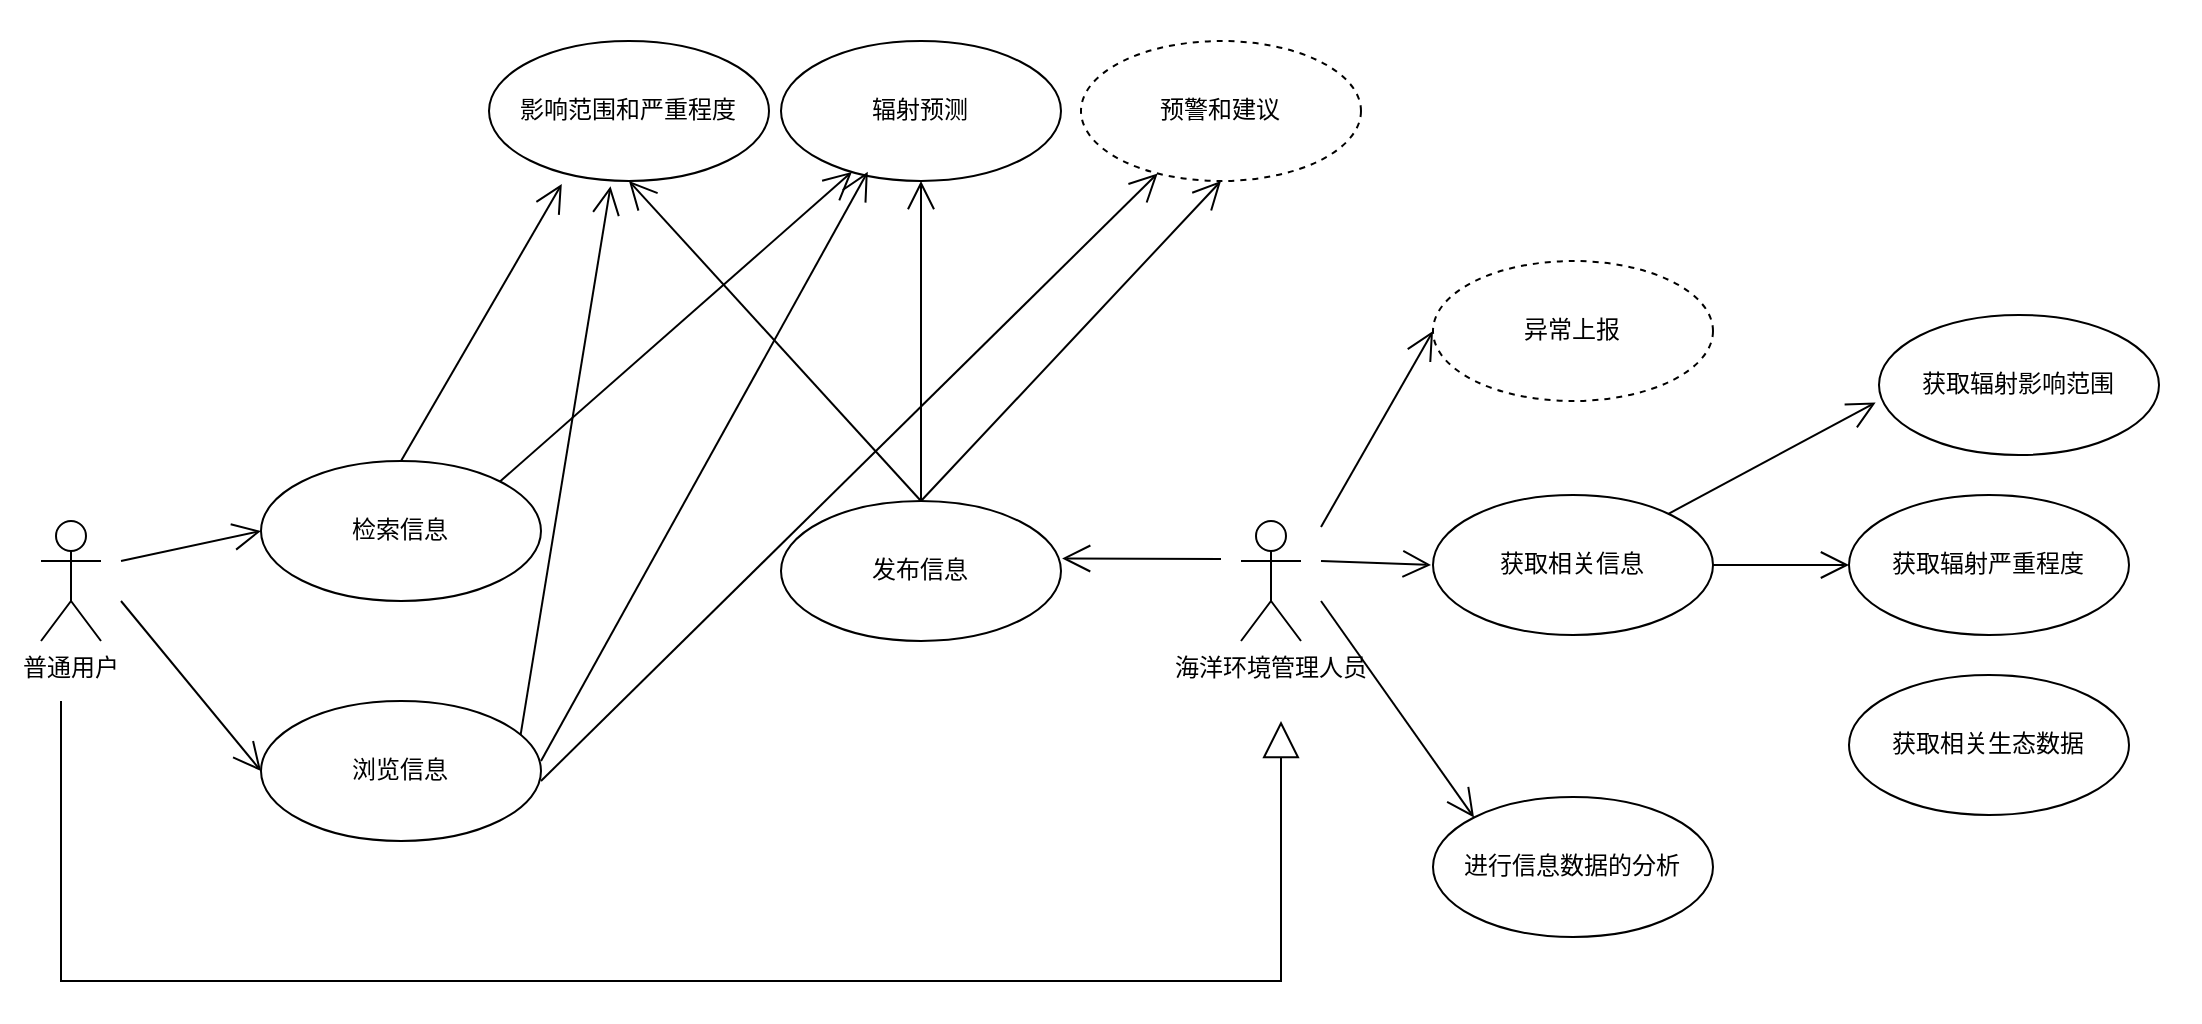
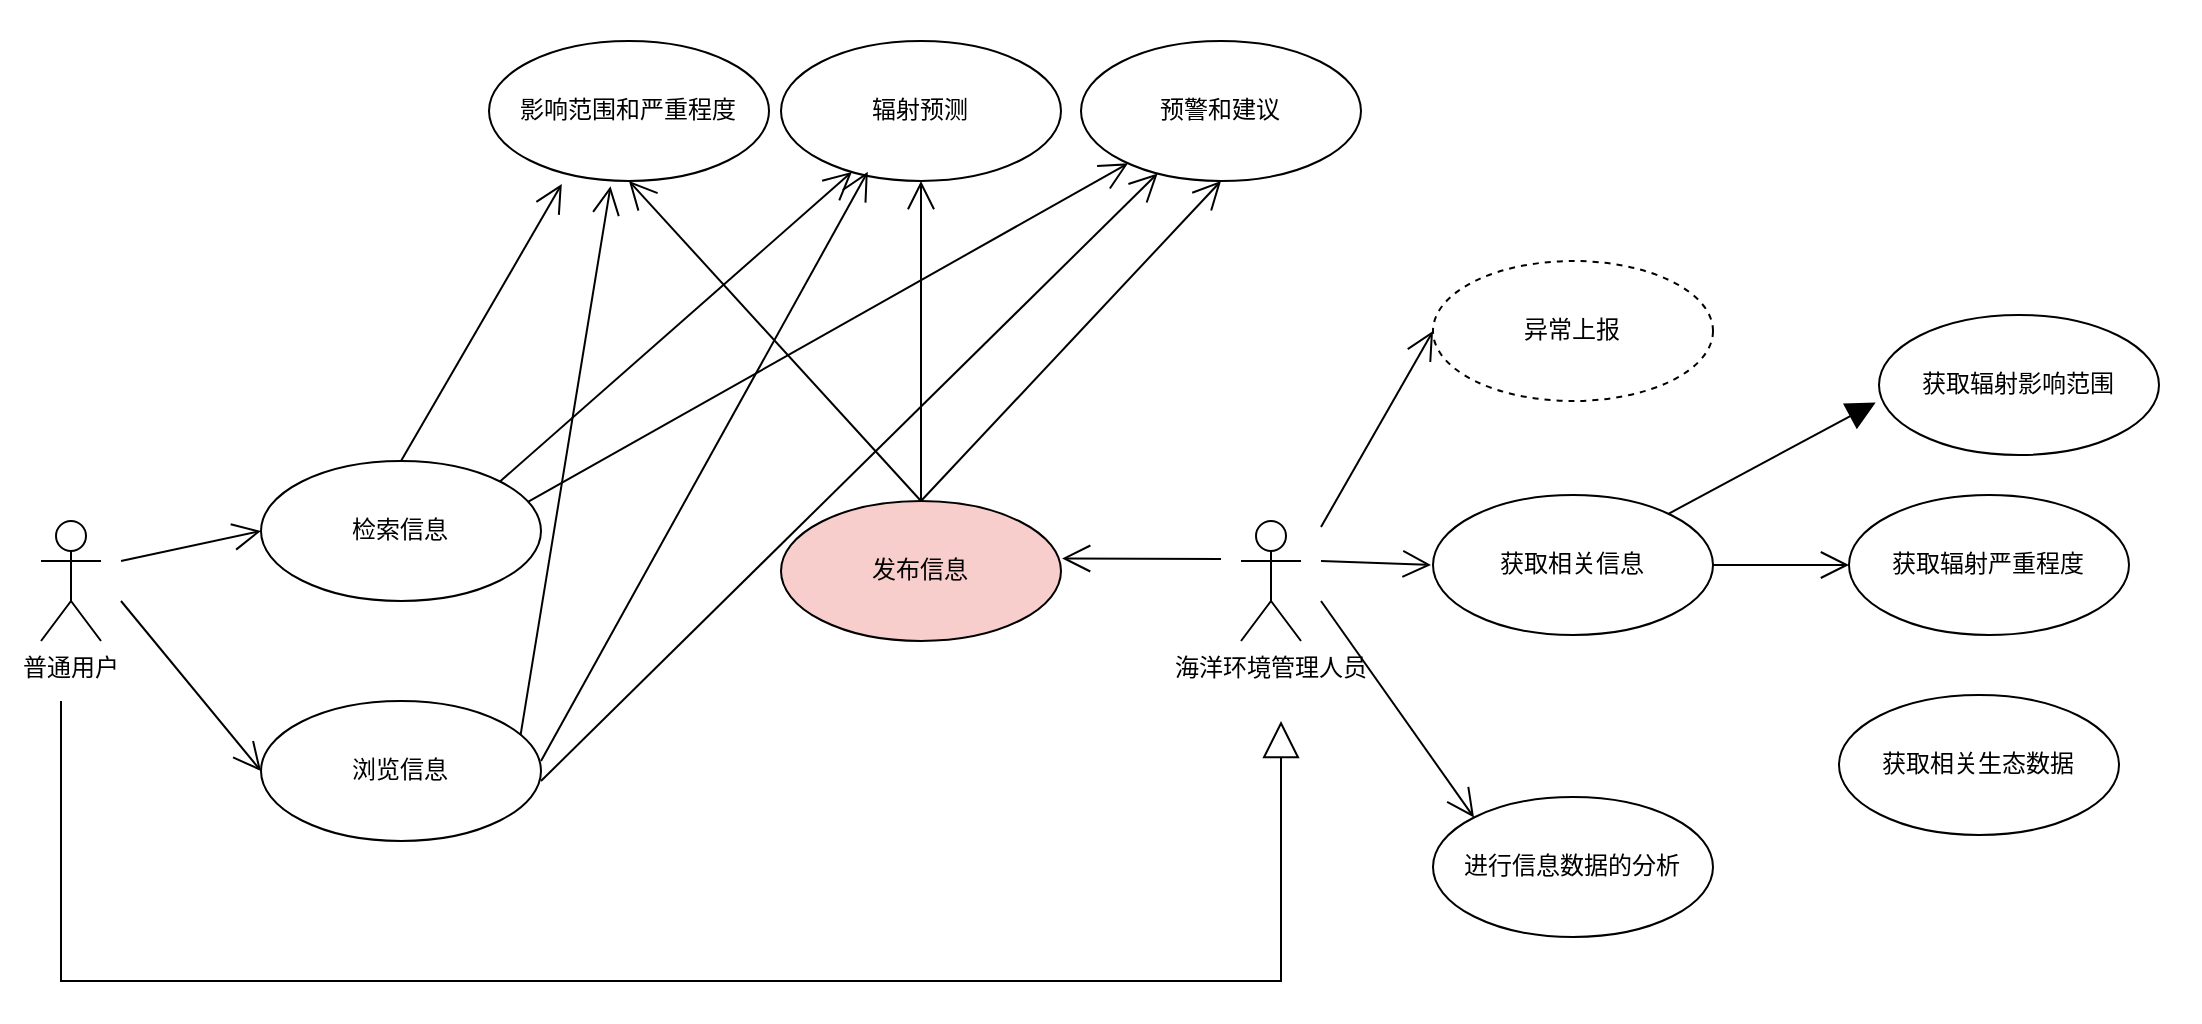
  <mxCell id="0" />
  <mxCell id="1" parent="0" />
  <mxCell id="2" value="普通用户" style="shape=umlActor;verticalLabelPosition=bottom;verticalAlign=top;html=1;" parent="1" vertex="1"><mxGeometry x="20" y="260" width="30" height="60" as="geometry" /></mxCell>
  <mxCell id="3" value="海洋环境管理人员" style="shape=umlActor;verticalLabelPosition=bottom;verticalAlign=top;html=1;" parent="1" vertex="1"><mxGeometry x="620" y="260" width="30" height="60" as="geometry" /></mxCell>
  <mxCell id="4" value="" style="endArrow=block;endSize=16;endFill=0;html=1;rounded=0;" parent="1" edge="1"><mxGeometry width="160" relative="1" as="geometry"><mxPoint x="30" y="350" as="sourcePoint" /><mxPoint x="640" y="360" as="targetPoint" /><Array as="points"><mxPoint x="30" y="490" /><mxPoint x="640" y="490" /></Array></mxGeometry></mxCell>
  <mxCell id="5" value="获取相关信息" style="ellipse;whiteSpace=wrap;html=1;" parent="1" vertex="1"><mxGeometry x="716" y="247" width="140" height="70" as="geometry" /></mxCell>
  <mxCell id="6" value="获取辐射影响范围" style="ellipse;whiteSpace=wrap;html=1;" parent="1" vertex="1"><mxGeometry x="939" y="157" width="140" height="70" as="geometry" /></mxCell>
  <mxCell id="7" value="获取辐射严重程度" style="ellipse;whiteSpace=wrap;html=1;" parent="1" vertex="1"><mxGeometry x="924" y="247" width="140" height="70" as="geometry" /></mxCell>
- <mxCell id="8" value="获取相关生态数据" style="ellipse;whiteSpace=wrap;html=1;" parent="1" vertex="1"><mxGeometry x="924" y="337" width="140" height="70" as="geometry" /></mxCell>
- <mxCell id="9" value="发布信息" style="ellipse;whiteSpace=wrap;html=1;" parent="1" vertex="1"><mxGeometry x="390" y="250" width="140" height="70" as="geometry" /></mxCell>
+ <mxCell id="8" value="获取相关生态数据" style="ellipse;whiteSpace=wrap;html=1;" parent="1" vertex="1"><mxGeometry x="919" y="347" width="140" height="70" as="geometry" /></mxCell>
+ <mxCell id="9" value="发布信息" style="ellipse;whiteSpace=wrap;html=1;fillColor=#f8cecc;" parent="1" vertex="1"><mxGeometry x="390" y="250" width="140" height="70" as="geometry" /></mxCell>
  <mxCell id="10" value="" style="endArrow=open;endFill=1;endSize=12;html=1;rounded=0;" parent="1" edge="1"><mxGeometry width="160" relative="1" as="geometry"><mxPoint x="660" y="280" as="sourcePoint" /><mxPoint x="715" y="282" as="targetPoint" /></mxGeometry></mxCell>
- <mxCell id="11" value="" style="endArrow=open;endFill=1;endSize=12;html=1;rounded=0;entryX=-0.012;entryY=0.625;entryDx=0;entryDy=0;entryPerimeter=0;" parent="1" source="5" target="6" edge="1"><mxGeometry width="160" relative="1" as="geometry"><mxPoint x="920" y="285" as="sourcePoint" /><mxPoint x="1080" y="285" as="targetPoint" /></mxGeometry></mxCell>
+ <mxCell id="11" value="" style="endArrow=block;endFill=1;endSize=12;html=1;rounded=0;entryX=-0.012;entryY=0.625;entryDx=0;entryDy=0;entryPerimeter=0;" parent="1" source="5" target="6" edge="1"><mxGeometry width="160" relative="1" as="geometry"><mxPoint x="920" y="285" as="sourcePoint" /><mxPoint x="1080" y="285" as="targetPoint" /></mxGeometry></mxCell>
  <mxCell id="12" value="" style="endArrow=open;endFill=1;endSize=12;html=1;rounded=0;entryX=0;entryY=0.5;entryDx=0;entryDy=0;exitX=1;exitY=0.5;exitDx=0;exitDy=0;" parent="1" source="5" target="7" edge="1"><mxGeometry width="160" relative="1" as="geometry"><mxPoint x="920" y="290" as="sourcePoint" /><mxPoint x="1010" y="290" as="targetPoint" /></mxGeometry></mxCell>
  <mxCell id="13" value="影响范围和严重程度" style="ellipse;whiteSpace=wrap;html=1;" parent="1" vertex="1"><mxGeometry x="244" y="20" width="140" height="70" as="geometry" /></mxCell>
  <mxCell id="14" value="辐射预测" style="ellipse;whiteSpace=wrap;html=1;" parent="1" vertex="1"><mxGeometry x="390" y="20" width="140" height="70" as="geometry" /></mxCell>
- <mxCell id="15" value="预警和建议" style="ellipse;whiteSpace=wrap;html=1;dashed=1;" parent="1" vertex="1"><mxGeometry x="540" y="20" width="140" height="70" as="geometry" /></mxCell>
+ <mxCell id="15" value="预警和建议" style="ellipse;whiteSpace=wrap;html=1;" parent="1" vertex="1"><mxGeometry x="540" y="20" width="140" height="70" as="geometry" /></mxCell>
  <mxCell id="16" value="" style="endArrow=open;endFill=1;endSize=12;html=1;rounded=0;entryX=1.004;entryY=0.41;entryDx=0;entryDy=0;entryPerimeter=0;" parent="1" target="9" edge="1"><mxGeometry width="160" relative="1" as="geometry"><mxPoint x="610" y="279" as="sourcePoint" /><mxPoint x="780" y="280" as="targetPoint" /></mxGeometry></mxCell>
  <mxCell id="17" value="" style="endArrow=open;endFill=1;endSize=12;html=1;rounded=0;entryX=0.5;entryY=1;entryDx=0;entryDy=0;" parent="1" target="14" edge="1"><mxGeometry width="160" relative="1" as="geometry"><mxPoint x="460" y="250" as="sourcePoint" /><mxPoint x="620" y="250" as="targetPoint" /></mxGeometry></mxCell>
  <mxCell id="18" value="" style="endArrow=open;endFill=1;endSize=12;html=1;rounded=0;entryX=0.5;entryY=1;entryDx=0;entryDy=0;" parent="1" target="15" edge="1"><mxGeometry width="160" relative="1" as="geometry"><mxPoint x="460" y="250" as="sourcePoint" /><mxPoint x="620" y="250" as="targetPoint" /></mxGeometry></mxCell>
  <mxCell id="19" value="" style="endArrow=open;endFill=1;endSize=12;html=1;rounded=0;entryX=0.5;entryY=1;entryDx=0;entryDy=0;" parent="1" target="13" edge="1"><mxGeometry width="160" relative="1" as="geometry"><mxPoint x="460" y="250" as="sourcePoint" /><mxPoint x="620" y="250" as="targetPoint" /></mxGeometry></mxCell>
  <mxCell id="20" value="进行信息数据的分析" style="ellipse;whiteSpace=wrap;html=1;" parent="1" vertex="1"><mxGeometry x="716" y="398" width="140" height="70" as="geometry" /></mxCell>
  <mxCell id="21" value="" style="endArrow=open;endFill=1;endSize=12;html=1;rounded=0;entryX=0;entryY=0;entryDx=0;entryDy=0;" parent="1" target="20" edge="1"><mxGeometry width="160" relative="1" as="geometry"><mxPoint x="660" y="300" as="sourcePoint" /><mxPoint x="820" y="300" as="targetPoint" /></mxGeometry></mxCell>
  <mxCell id="22" value="浏览信息" style="ellipse;whiteSpace=wrap;html=1;" parent="1" vertex="1"><mxGeometry x="130" y="350" width="140" height="70" as="geometry" /></mxCell>
  <mxCell id="23" value="检索信息" style="ellipse;whiteSpace=wrap;html=1;" parent="1" vertex="1"><mxGeometry x="130" y="230" width="140" height="70" as="geometry" /></mxCell>
  <mxCell id="24" value="" style="endArrow=open;endFill=1;endSize=12;html=1;rounded=0;entryX=0.434;entryY=1.037;entryDx=0;entryDy=0;entryPerimeter=0;exitX=0.927;exitY=0.244;exitDx=0;exitDy=0;exitPerimeter=0;" parent="1" source="22" target="13" edge="1"><mxGeometry width="160" relative="1" as="geometry"><mxPoint x="260" y="360" as="sourcePoint" /><mxPoint x="430" y="380" as="targetPoint" /></mxGeometry></mxCell>
  <mxCell id="25" value="" style="endArrow=open;endFill=1;endSize=12;html=1;rounded=0;entryX=0.31;entryY=0.933;entryDx=0;entryDy=0;entryPerimeter=0;" parent="1" target="14" edge="1"><mxGeometry width="160" relative="1" as="geometry"><mxPoint x="270" y="380" as="sourcePoint" /><mxPoint x="430" y="380" as="targetPoint" /></mxGeometry></mxCell>
  <mxCell id="26" value="" style="endArrow=open;endFill=1;endSize=12;html=1;rounded=0;" parent="1" target="15" edge="1"><mxGeometry width="160" relative="1" as="geometry"><mxPoint x="270" y="390" as="sourcePoint" /><mxPoint x="430" y="390" as="targetPoint" /></mxGeometry></mxCell>
  <mxCell id="27" value="" style="endArrow=open;endFill=1;endSize=12;html=1;rounded=0;entryX=0.26;entryY=1.021;entryDx=0;entryDy=0;entryPerimeter=0;" parent="1" target="13" edge="1"><mxGeometry width="160" relative="1" as="geometry"><mxPoint x="200" y="230" as="sourcePoint" /><mxPoint x="360" y="230" as="targetPoint" /></mxGeometry></mxCell>
  <mxCell id="28" value="" style="endArrow=open;endFill=1;endSize=12;html=1;rounded=0;exitX=1;exitY=0;exitDx=0;exitDy=0;" parent="1" source="23" target="14" edge="1"><mxGeometry width="160" relative="1" as="geometry"><mxPoint x="240" y="240" as="sourcePoint" /><mxPoint x="400" y="240" as="targetPoint" /></mxGeometry></mxCell>
+ <mxCell id="29" value="" style="endArrow=open;endFill=1;endSize=12;html=1;rounded=0;exitX=0.955;exitY=0.291;exitDx=0;exitDy=0;exitPerimeter=0;" parent="1" source="23" target="15" edge="1"><mxGeometry width="160" relative="1" as="geometry"><mxPoint x="260" y="250" as="sourcePoint" /><mxPoint x="420" y="250" as="targetPoint" /></mxGeometry></mxCell>
  <mxCell id="30" value="" style="endArrow=open;endFill=1;endSize=12;html=1;rounded=0;entryX=0;entryY=0.5;entryDx=0;entryDy=0;" parent="1" target="23" edge="1"><mxGeometry width="160" relative="1" as="geometry"><mxPoint x="60" y="280" as="sourcePoint" /><mxPoint x="220" y="280" as="targetPoint" /></mxGeometry></mxCell>
  <mxCell id="31" value="" style="endArrow=open;endFill=1;endSize=12;html=1;rounded=0;entryX=0;entryY=0.5;entryDx=0;entryDy=0;" parent="1" target="22" edge="1"><mxGeometry width="160" relative="1" as="geometry"><mxPoint x="60" y="300" as="sourcePoint" /><mxPoint x="220" y="300" as="targetPoint" /></mxGeometry></mxCell>
  <mxCell id="32" value="异常上报" style="ellipse;whiteSpace=wrap;html=1;dashed=1;" vertex="1" parent="1"><mxGeometry x="716" y="130" width="140" height="70" as="geometry" /></mxCell>
  <mxCell id="33" value="" style="endArrow=open;endFill=1;endSize=12;html=1;rounded=0;entryX=0;entryY=0.5;entryDx=0;entryDy=0;" edge="1" parent="1" target="32"><mxGeometry width="160" relative="1" as="geometry"><mxPoint x="660" y="263" as="sourcePoint" /><mxPoint x="820" y="263" as="targetPoint" /></mxGeometry></mxCell>
